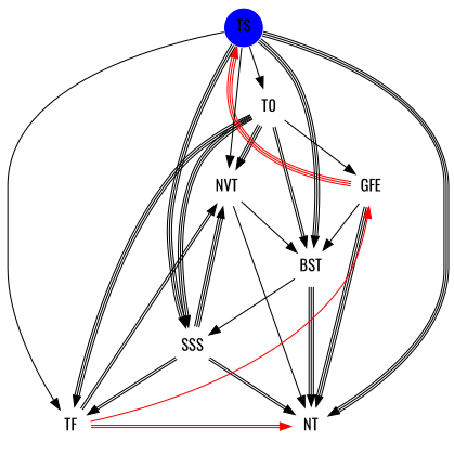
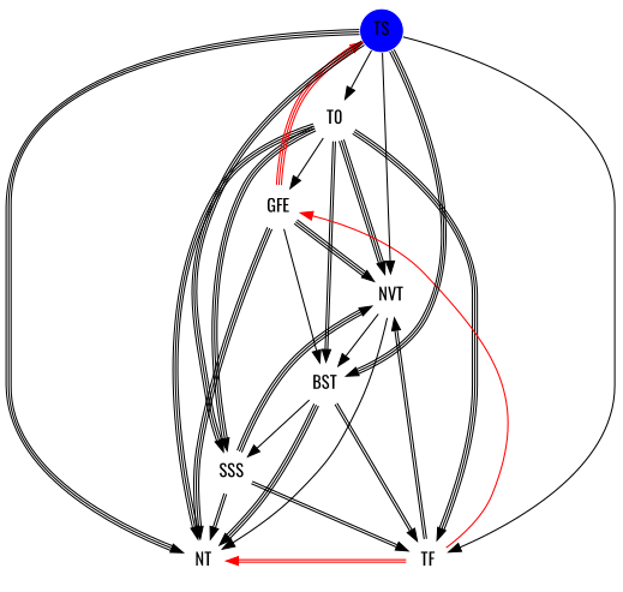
  digraph {
    fontname=Oswald
    node [color=white fixedsize=true fontname=Oswald margin=0.5 shape=circle]
    edge [color="black:black:black" fontname=Oswald]
    n1 [label=T0 width=.5]
    NVT [width=.5]
    BST [width=.5]
    GFE [width=.5]
    NT [width=.5]
    SSS [width=.5]
    TF [width=.5]
    TS [fillcolor=blue style=filled width=.5]
    n1 -> NVT
    n1 -> BST [color="black:black"]
    n1 -> GFE [color=black]
+   n1 -> NT
    n1 -> SSS
    n1 -> TF
    NVT -> BST [color=black]
    NVT -> NT [color=black]
    BST -> NT
    BST -> SSS [color=black]
+   BST -> TF [color="black:black"]
+   GFE -> NVT
    GFE -> BST [color=black]
    GFE -> NT
    GFE -> TS [color="red:red:red" constraint=false]
    SSS -> NVT
    SSS -> NT [color="black:black"]
    SSS -> TF [color="black:black"]
    TF -> NVT [color="black:black"]
    TF -> GFE [color=red constraint=false]
    TF -> NT [color="red:red" constraint=false]
    TS -> n1 [color=black]
    TS -> NVT [color=black]
    TS -> BST
    TS -> NT
    TS -> SSS
    TS -> TF [color=black]
  }
